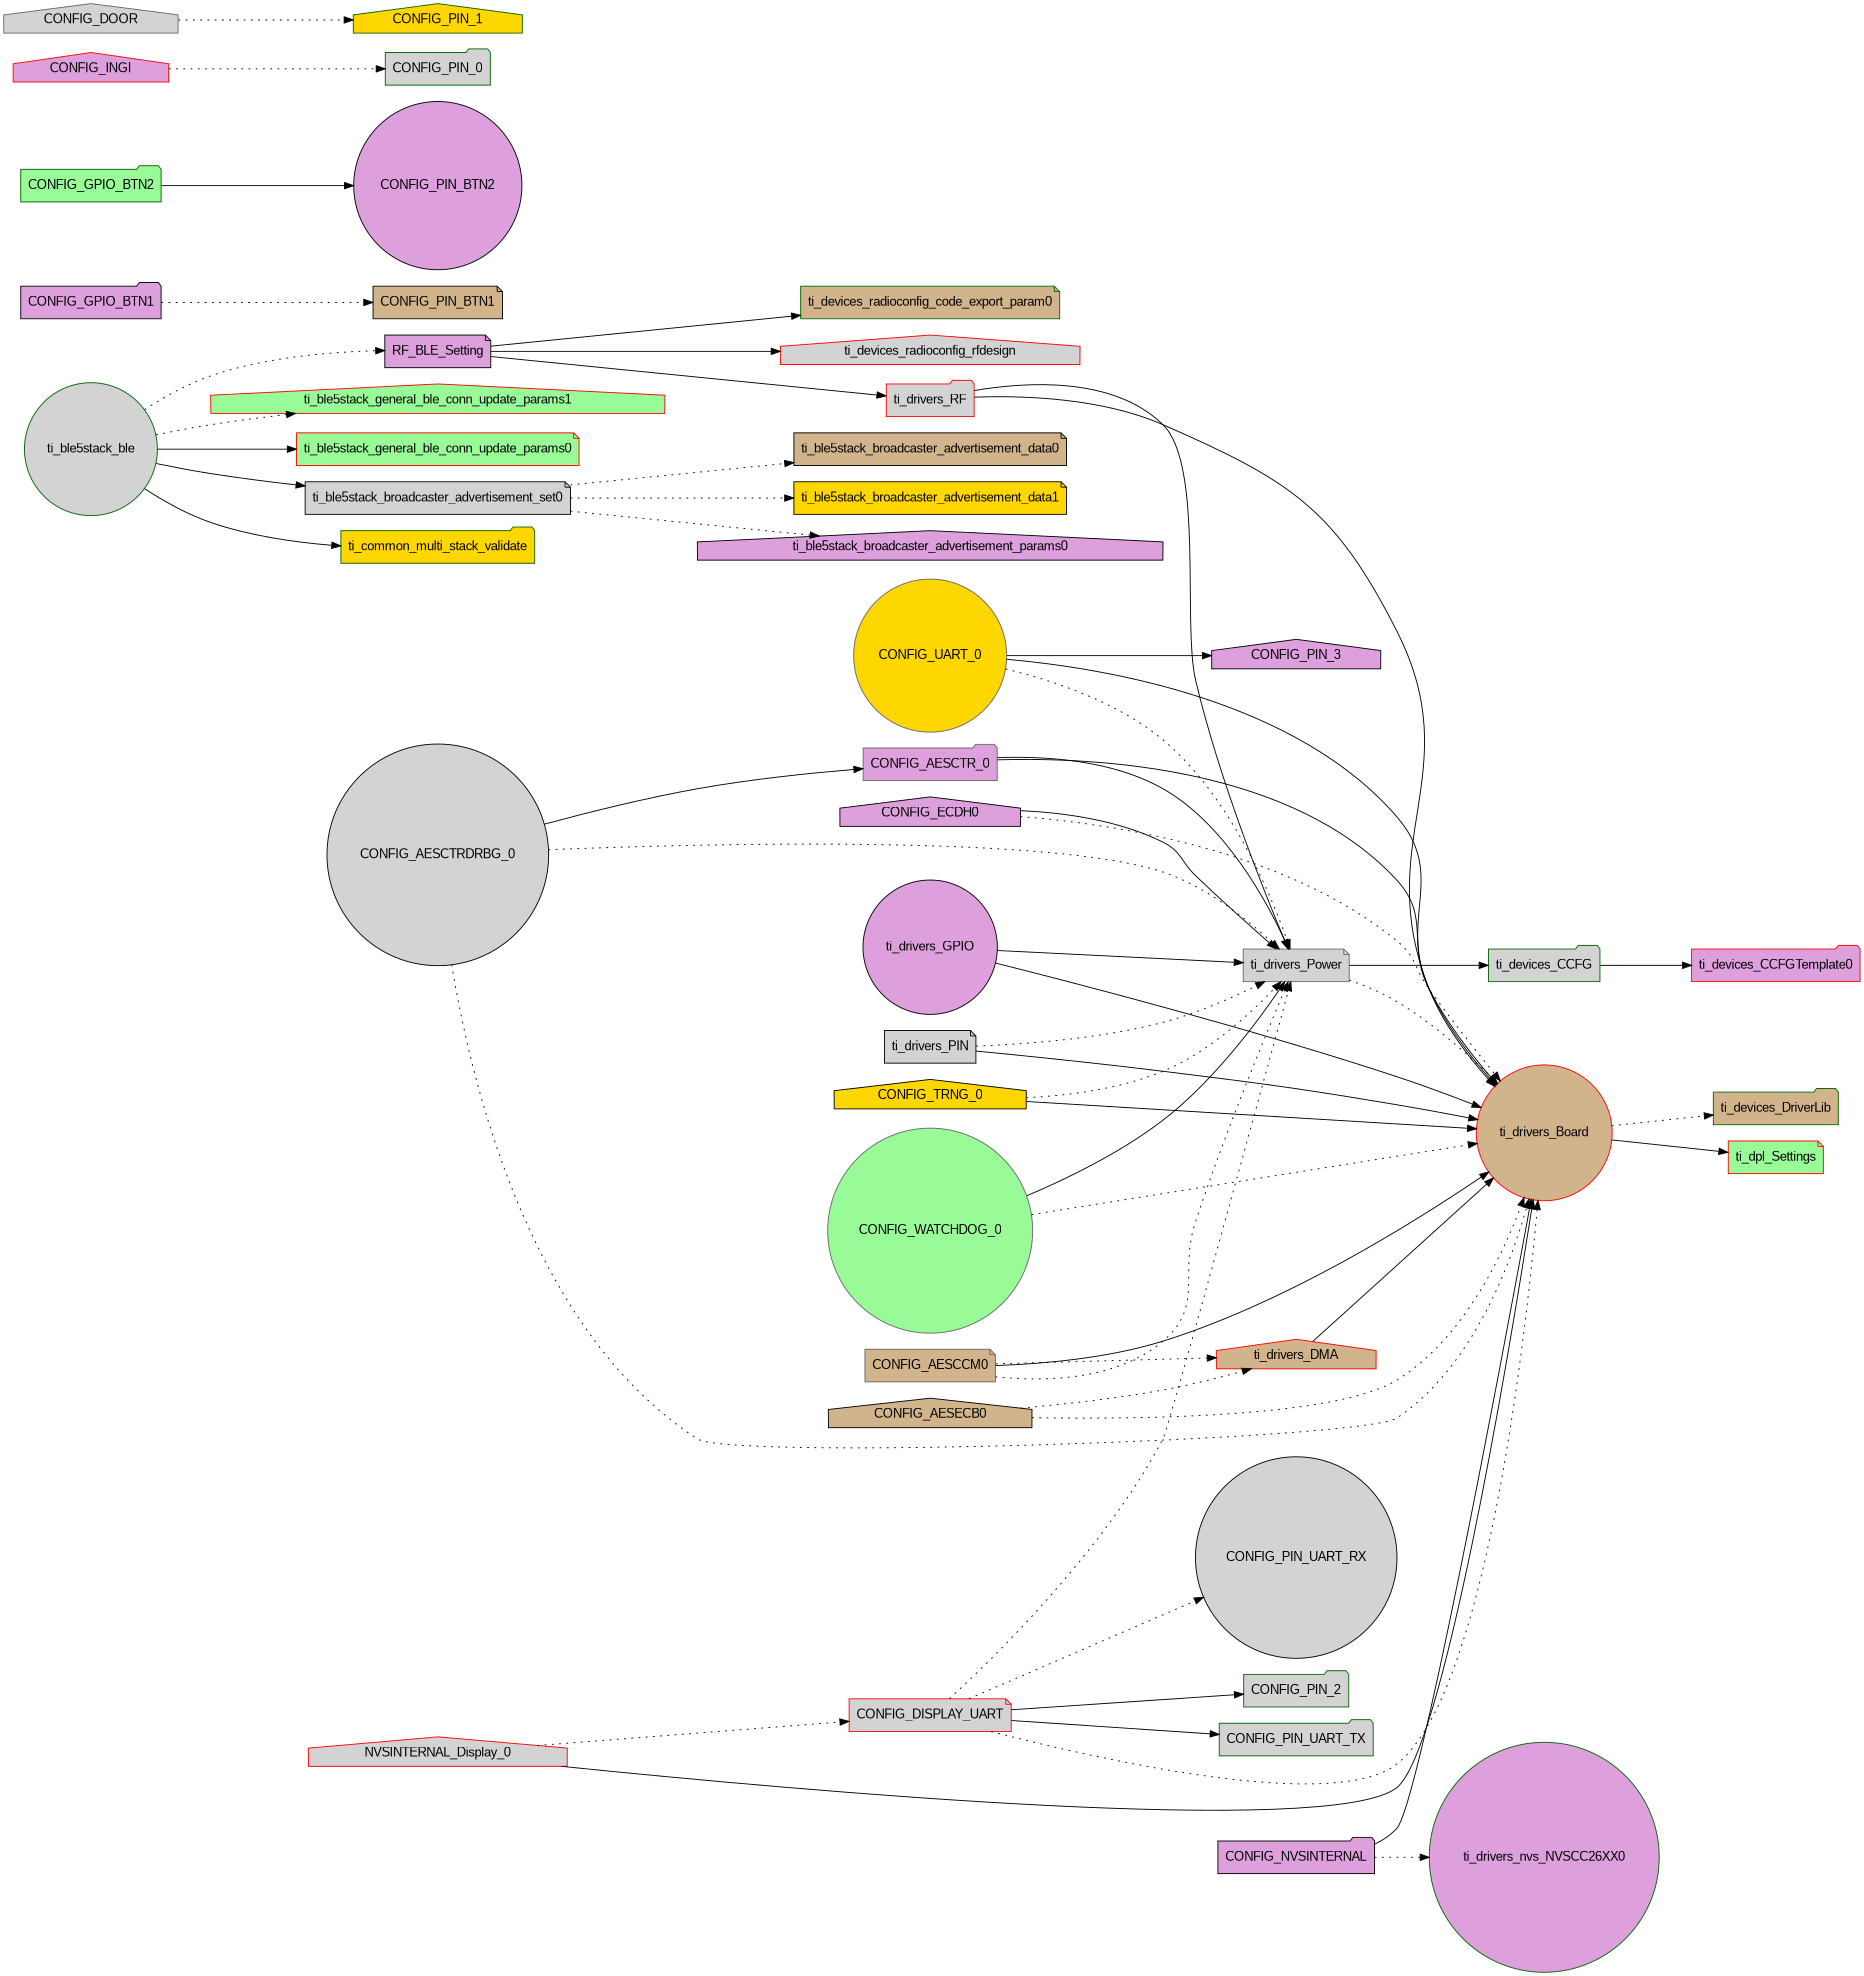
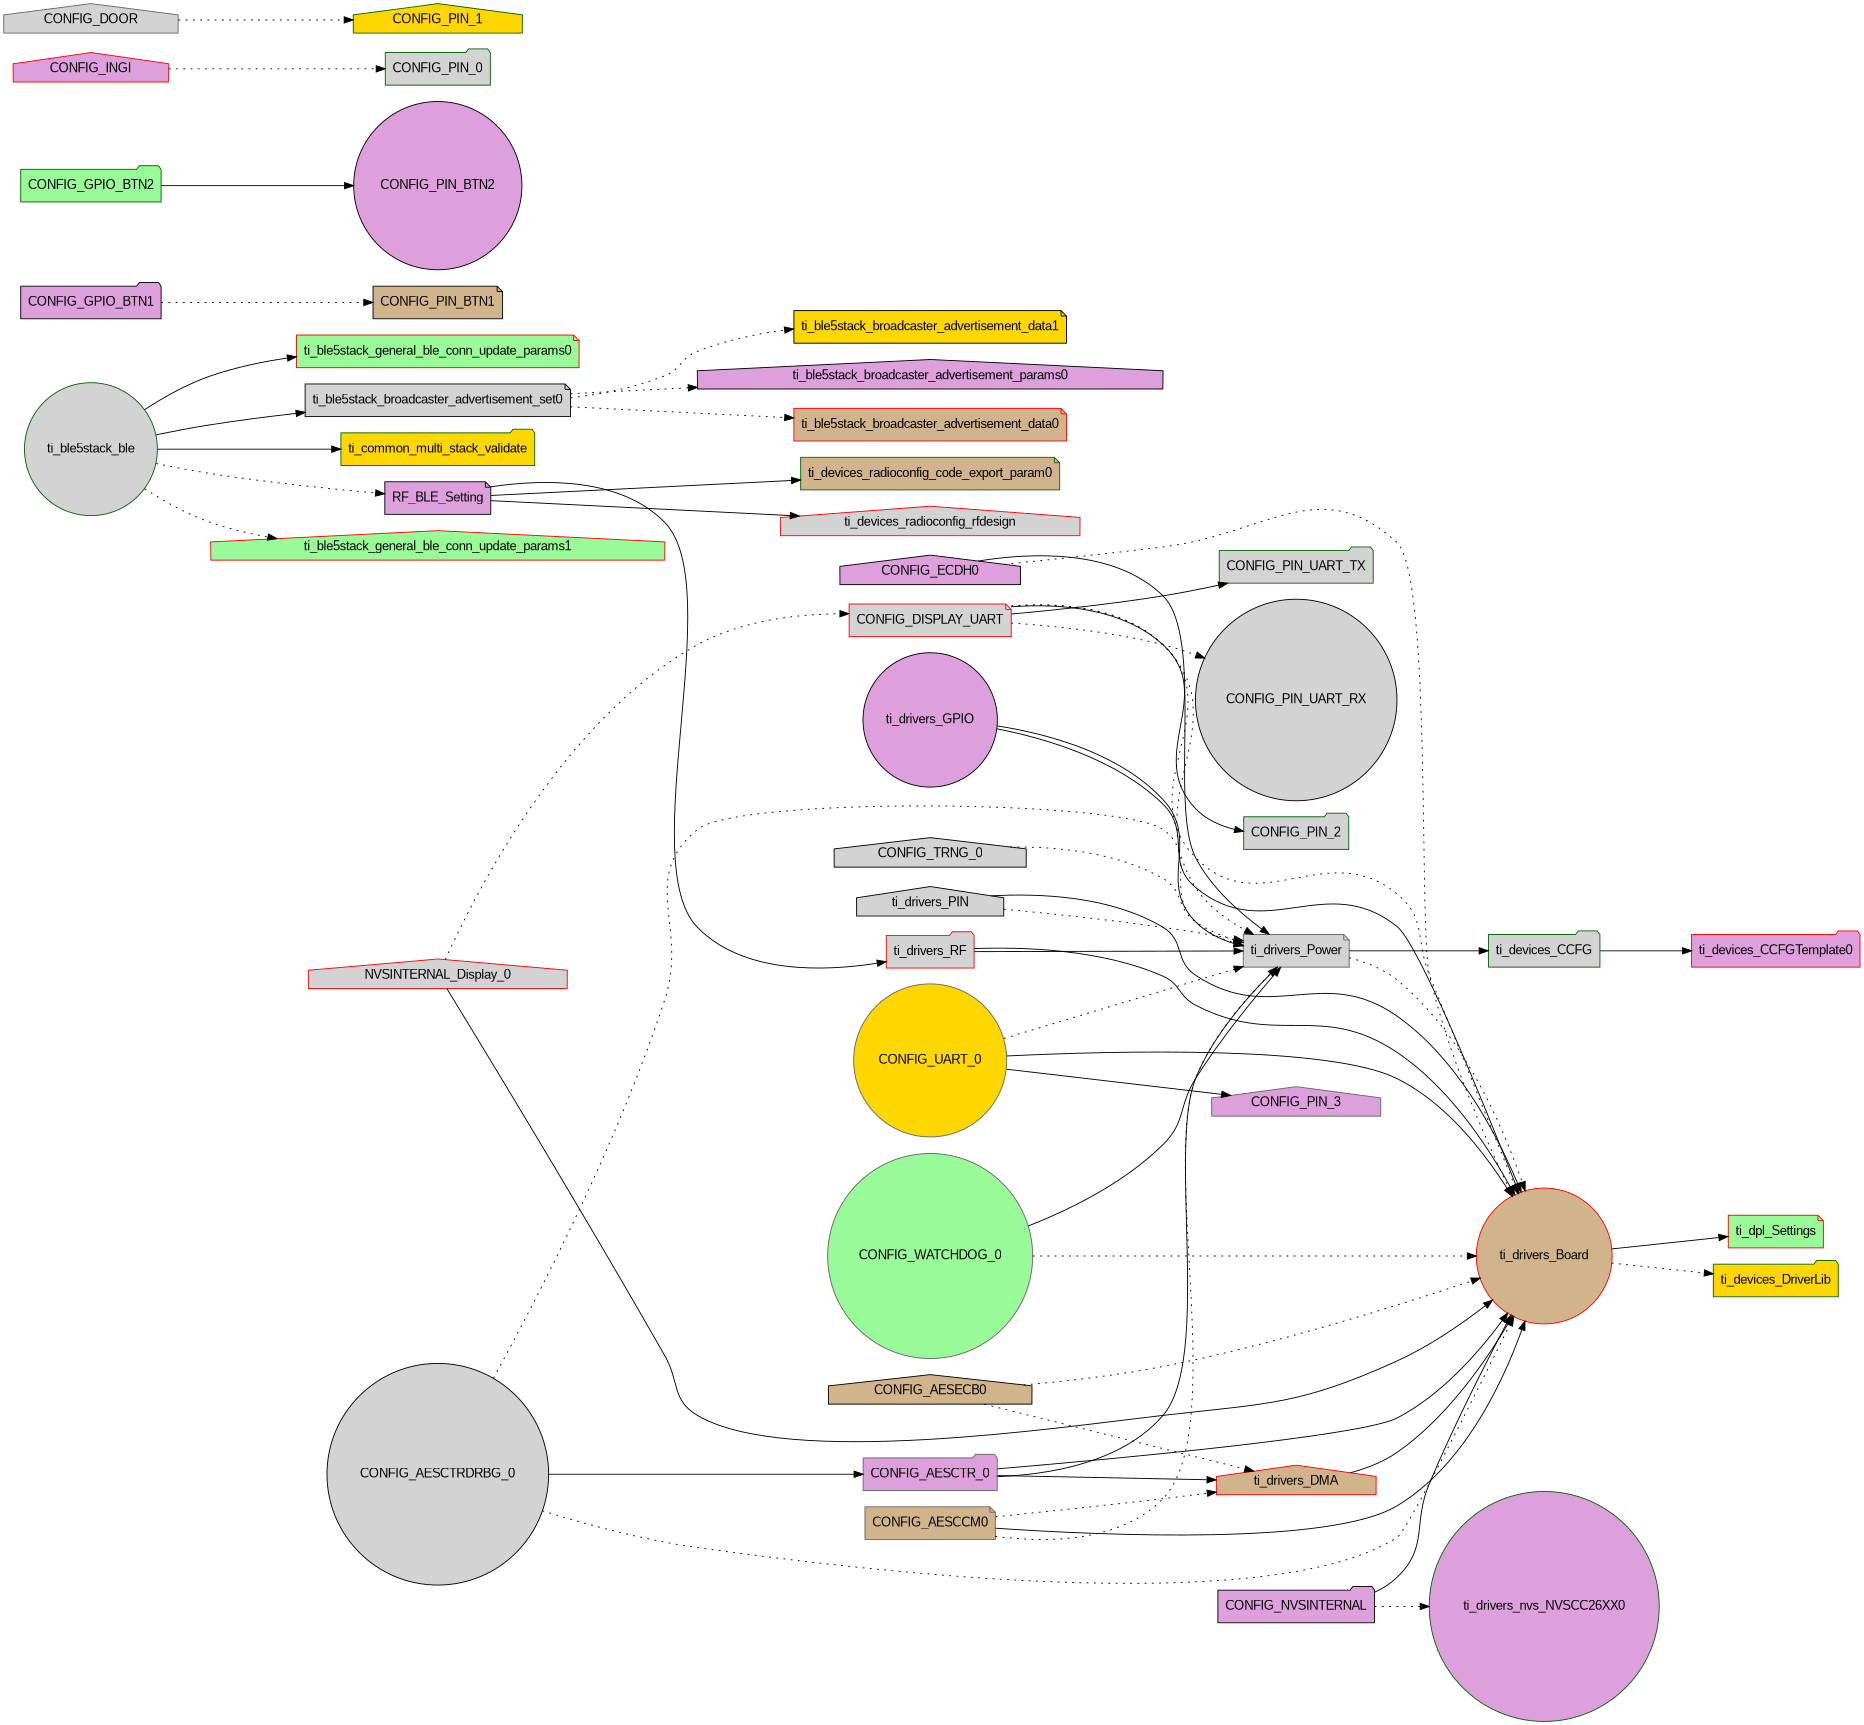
  digraph {
    fontname="Liberation Sans"
    rankdir=LR
    node [color=black fillcolor=lightgrey fontname="Liberation Sans" shape=house style=filled]
    edge [fontname="Liberation Sans" style=solid]
    ti_ble5stack_ble [color=darkgreen shape=circle]
    ti_common_multi_stack_validate [color=darkgreen fillcolor=gold shape=folder]
    RF_BLE_Setting [fillcolor=plum shape=note]
    ti_ble5stack_general_ble_conn_update_params1 [color=red fillcolor=palegreen]
    ti_ble5stack_general_ble_conn_update_params0 [color=red fillcolor=palegreen shape=note]
    ti_ble5stack_broadcaster_advertisement_set0 [shape=note]
    ti_drivers_RF [color=red shape=folder]
    ti_devices_radioconfig_rfdesign [color=red]
    ti_devices_radioconfig_code_export_param0 [color=darkgreen fillcolor=tan shape=note]
    ti_ble5stack_broadcaster_advertisement_params0 [fillcolor=plum]
-   ti_ble5stack_broadcaster_advertisement_data0 [fillcolor=tan shape=note]
+   ti_ble5stack_broadcaster_advertisement_data0 [color=red fillcolor=tan shape=note]
    ti_ble5stack_broadcaster_advertisement_data1 [fillcolor=gold shape=note]
    ti_drivers_Board [color=red fillcolor=tan shape=circle]
    ti_drivers_Power [color=gray40 shape=note]
    ti_devices_CCFG [color=darkgreen shape=folder]
    ti_devices_CCFGTemplate0 [color=red fillcolor=plum shape=folder]
-   ti_devices_DriverLib [color=darkgreen fillcolor=tan shape=folder]
+   ti_devices_DriverLib [color=darkgreen fillcolor=gold shape=folder]
    ti_dpl_Settings [color=red fillcolor=palegreen shape=note]
    n19 [color=red label=NVSINTERNAL_Display_0]
    CONFIG_DISPLAY_UART [color=red shape=note]
    CONFIG_PIN_UART_TX [color=darkgreen shape=folder]
    CONFIG_PIN_UART_RX [shape=circle]
    CONFIG_PIN_2 [color=darkgreen shape=folder]
    CONFIG_AESCCM0 [color=gray40 fillcolor=tan shape=note]
    ti_drivers_DMA [color=red fillcolor=tan]
    CONFIG_AESCTR_0 [color=gray40 fillcolor=plum shape=folder]
    CONFIG_AESCTRDRBG_0 [shape=circle]
    CONFIG_AESECB0 [fillcolor=tan]
    CONFIG_ECDH0 [fillcolor=plum]
    ti_drivers_GPIO [fillcolor=plum shape=circle]
    CONFIG_GPIO_BTN1 [fillcolor=plum shape=folder]
    CONFIG_PIN_BTN1 [fillcolor=tan shape=note]
    CONFIG_GPIO_BTN2 [color=darkgreen fillcolor=palegreen shape=folder]
    CONFIG_PIN_BTN2 [fillcolor=plum shape=circle]
    CONFIG_INGI [color=red fillcolor=plum]
    CONFIG_PIN_0 [color=darkgreen shape=folder]
    CONFIG_DOOR [color=gray40]
    CONFIG_PIN_1 [color=darkgreen fillcolor=gold]
    CONFIG_NVSINTERNAL [fillcolor=plum shape=folder]
    ti_drivers_nvs_NVSCC26XX0 [color=darkgreen fillcolor=plum shape=circle]
-   ti_drivers_PIN [shape=note]
-   CONFIG_TRNG_0 [fillcolor=gold]
+   ti_drivers_PIN
+   CONFIG_TRNG_0
    CONFIG_UART_0 [color=gray40 fillcolor=gold shape=circle]
-   CONFIG_PIN_3 [fillcolor=plum]
+   CONFIG_PIN_3 [color=gray40 fillcolor=plum]
    CONFIG_WATCHDOG_0 [color=gray40 fillcolor=palegreen shape=circle]
    ti_ble5stack_ble -> ti_common_multi_stack_validate
    ti_ble5stack_ble -> RF_BLE_Setting [style=dotted]
    ti_ble5stack_ble -> ti_ble5stack_general_ble_conn_update_params1 [style=dotted]
    ti_ble5stack_ble -> ti_ble5stack_general_ble_conn_update_params0
    ti_ble5stack_ble -> ti_ble5stack_broadcaster_advertisement_set0
    RF_BLE_Setting -> ti_drivers_RF
    RF_BLE_Setting -> ti_devices_radioconfig_rfdesign
    RF_BLE_Setting -> ti_devices_radioconfig_code_export_param0
    ti_ble5stack_broadcaster_advertisement_set0 -> ti_ble5stack_broadcaster_advertisement_params0 [style=dotted]
    ti_ble5stack_broadcaster_advertisement_set0 -> ti_ble5stack_broadcaster_advertisement_data0 [style=dotted]
    ti_ble5stack_broadcaster_advertisement_set0 -> ti_ble5stack_broadcaster_advertisement_data1 [style=dotted]
    ti_drivers_RF -> ti_drivers_Board
    ti_drivers_RF -> ti_drivers_Power
    ti_drivers_Board -> ti_devices_DriverLib [style=dotted]
    ti_drivers_Board -> ti_dpl_Settings
    ti_drivers_Power -> ti_drivers_Board [style=dotted]
    ti_drivers_Power -> ti_devices_CCFG
    ti_devices_CCFG -> ti_devices_CCFGTemplate0
    n19 -> ti_drivers_Board
    n19 -> CONFIG_DISPLAY_UART [style=dotted]
    CONFIG_DISPLAY_UART -> ti_drivers_Board [style=dotted]
    CONFIG_DISPLAY_UART -> ti_drivers_Power [style=dotted]
    CONFIG_DISPLAY_UART -> CONFIG_PIN_UART_TX
    CONFIG_DISPLAY_UART -> CONFIG_PIN_UART_RX [style=dotted]
    CONFIG_DISPLAY_UART -> CONFIG_PIN_2
    CONFIG_AESCCM0 -> ti_drivers_Board
    CONFIG_AESCCM0 -> ti_drivers_Power [style=dotted]
    CONFIG_AESCCM0 -> ti_drivers_DMA [style=dotted]
    ti_drivers_DMA -> ti_drivers_Board
    CONFIG_AESCTR_0 -> ti_drivers_Board
    CONFIG_AESCTR_0 -> ti_drivers_Power
+   CONFIG_AESCTR_0 -> ti_drivers_DMA
    CONFIG_AESCTRDRBG_0 -> ti_drivers_Board [style=dotted]
    CONFIG_AESCTRDRBG_0 -> ti_drivers_Power [style=dotted]
    CONFIG_AESCTRDRBG_0 -> CONFIG_AESCTR_0
    CONFIG_AESECB0 -> ti_drivers_Board [style=dotted]
    CONFIG_AESECB0 -> ti_drivers_DMA [style=dotted]
    CONFIG_ECDH0 -> ti_drivers_Board [style=dotted]
    CONFIG_ECDH0 -> ti_drivers_Power
    ti_drivers_GPIO -> ti_drivers_Board
    ti_drivers_GPIO -> ti_drivers_Power
    CONFIG_GPIO_BTN1 -> CONFIG_PIN_BTN1 [style=dotted]
    CONFIG_GPIO_BTN2 -> CONFIG_PIN_BTN2
    CONFIG_INGI -> CONFIG_PIN_0 [style=dotted]
    CONFIG_DOOR -> CONFIG_PIN_1 [style=dotted]
    CONFIG_NVSINTERNAL -> ti_drivers_Board
    CONFIG_NVSINTERNAL -> ti_drivers_nvs_NVSCC26XX0 [style=dotted]
    ti_drivers_PIN -> ti_drivers_Board
    ti_drivers_PIN -> ti_drivers_Power [style=dotted]
-   CONFIG_TRNG_0 -> ti_drivers_Board
    CONFIG_TRNG_0 -> ti_drivers_Power [style=dotted]
    CONFIG_UART_0 -> ti_drivers_Board
    CONFIG_UART_0 -> ti_drivers_Power [style=dotted]
    CONFIG_UART_0 -> CONFIG_PIN_3
    CONFIG_WATCHDOG_0 -> ti_drivers_Board [style=dotted]
    CONFIG_WATCHDOG_0 -> ti_drivers_Power
  }
